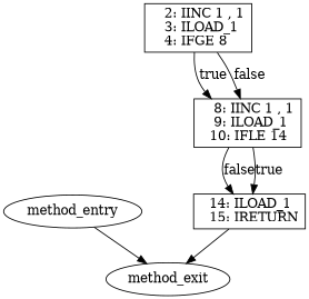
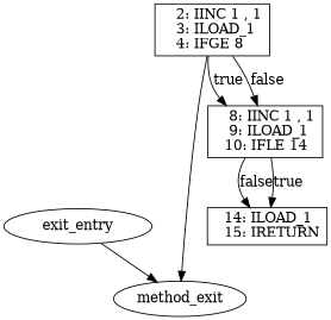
  digraph {
    fontname="DejaVu Serif"
    node [fontname="DejaVu Serif" shape=box]
    edge [fontname="DejaVu Serif"]
    n1 [label="  14: ILOAD_1\l  15: IRETURN\l"]
    n2 [label=method_exit shape=ellipse]
-   n3 [label=method_entry shape=ellipse]
+   n3 [label=exit_entry shape=ellipse]
    n4 [label="   2: IINC 1 , 1\l   3: ILOAD_1\l   4: IFGE 8\l"]
    n5 [label="   8: IINC 1 , 1\l   9: ILOAD_1\l  10: IFLE 14\l"]
-   n1 -> n2
+   n4 -> n2
    n3 -> n2
    n4 -> n5 [label=true]
    n4 -> n5 [label=false]
    n5 -> n1 [label=false]
    n5 -> n1 [label=true]
  }
